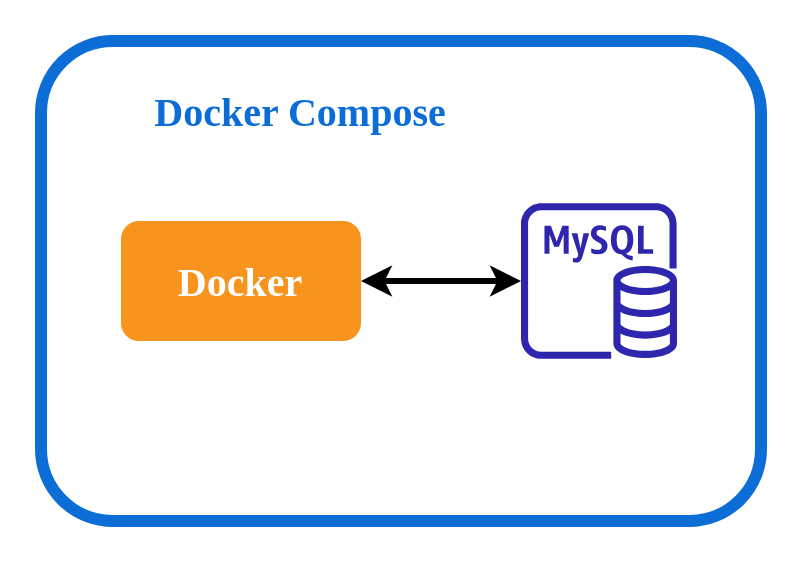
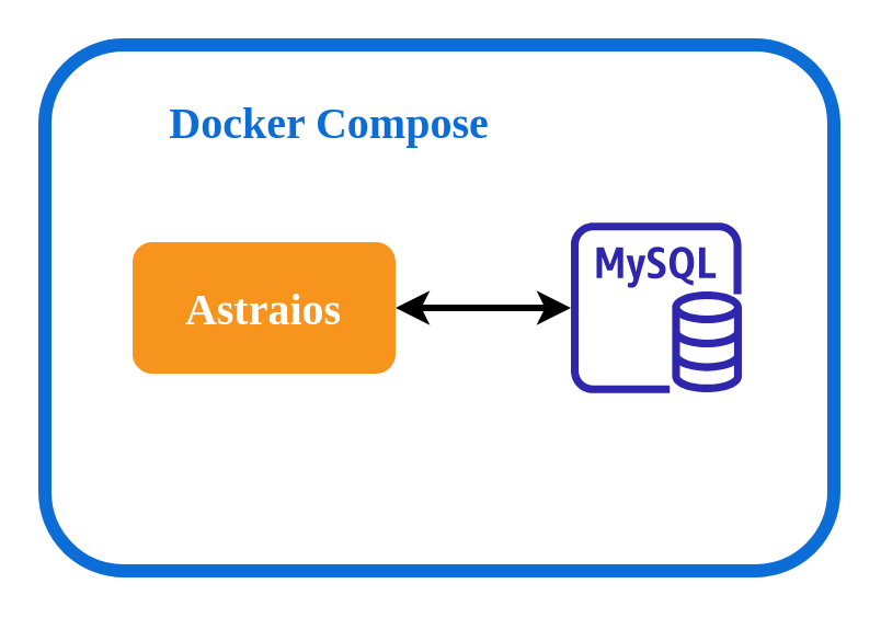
  <mxCell id="0" />
  <mxCell id="1" parent="0" />
  <mxCell id="2" value="" style="rounded=1;whiteSpace=wrap;html=1;fillColor=none;strokeColor=#0C6DD7;strokeWidth=6;" vertex="1" parent="1"><mxGeometry x="20" y="20" width="360" height="240" as="geometry" /></mxCell>
  <mxCell id="3" style="edgeStyle=orthogonalEdgeStyle;rounded=0;orthogonalLoop=1;jettySize=auto;html=1;exitX=1;exitY=0.5;exitDx=0;exitDy=0;startArrow=classic;startFill=1;strokeWidth=3;" edge="1" parent="1" source="4" target="6"><mxGeometry relative="1" as="geometry" /></mxCell>
- <mxCell id="4" value="&lt;font size=&quot;1&quot; face=&quot;Ubuntu&quot; color=&quot;#ffffff&quot;&gt;&lt;b style=&quot;font-size: 20px;&quot;&gt;Docker&lt;/b&gt;&lt;/font&gt;" style="rounded=1;whiteSpace=wrap;html=1;strokeWidth=3;strokeColor=none;fillColor=#F7941E;" vertex="1" parent="1"><mxGeometry x="60" y="110" width="120" height="60" as="geometry" /></mxCell>
+ <mxCell id="4" value="&lt;font size=&quot;1&quot; face=&quot;Ubuntu&quot; color=&quot;#ffffff&quot;&gt;&lt;b style=&quot;font-size: 20px;&quot;&gt;Astraios&lt;/b&gt;&lt;/font&gt;" style="rounded=1;whiteSpace=wrap;html=1;strokeWidth=3;strokeColor=none;fillColor=#F7941E;" vertex="1" parent="1"><mxGeometry x="60" y="110" width="120" height="60" as="geometry" /></mxCell>
  <mxCell id="5" value="&lt;font style=&quot;font-size: 20px;&quot; color=&quot;#0c6dd7&quot; face=&quot;Ubuntu&quot;&gt;&lt;b&gt;Docker Compose&lt;/b&gt;&lt;/font&gt;" style="text;html=1;strokeColor=none;fillColor=none;align=center;verticalAlign=middle;whiteSpace=wrap;rounded=0;" vertex="1" parent="1"><mxGeometry x="45" y="40" width="210" height="30" as="geometry" /></mxCell>
  <mxCell id="6" value="" style="sketch=0;outlineConnect=0;fontColor=#232F3E;gradientColor=none;fillColor=#2E27AD;strokeColor=none;dashed=0;verticalLabelPosition=bottom;verticalAlign=top;align=center;html=1;fontSize=12;fontStyle=0;aspect=fixed;pointerEvents=1;shape=mxgraph.aws4.rds_mysql_instance;" vertex="1" parent="1"><mxGeometry x="260" y="101" width="78" height="78" as="geometry" /></mxCell>
